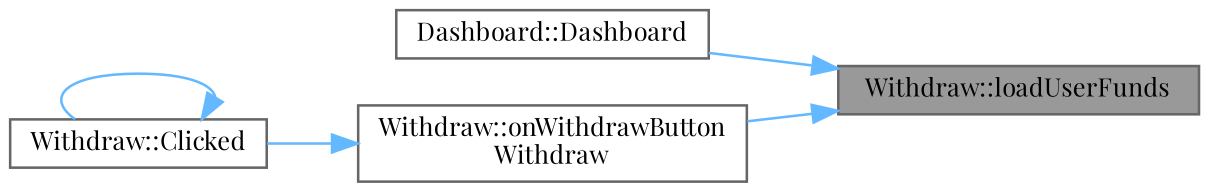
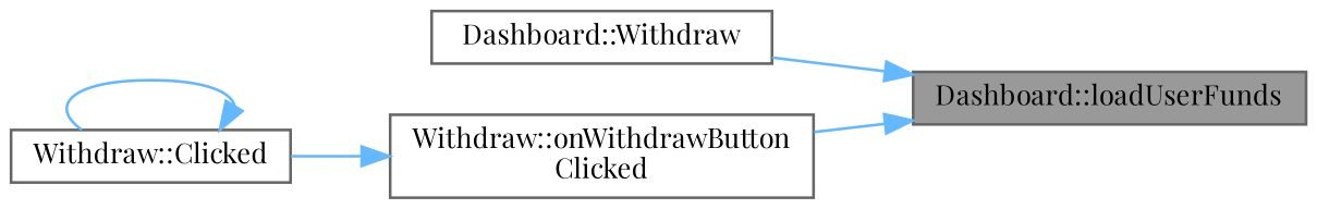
  digraph {
    fontname="Playfair Display"
    rankdir=RL
    node [color=grey40 fillcolor=white fontname="Playfair Display" fontsize=10 shape=box style=filled]
    edge [color=steelblue1 dir=back fontname="Playfair Display" fontsize=10 labelfontname=Helvetica labelfontsize=10 style=solid]
-   n1 [color=gray40 fillcolor=grey60 fontcolor=black height=0.2 label="Withdraw::loadUserFunds" width=0.4]
-   n2 [height=0.2 label="Dashboard::Dashboard" width=0.4]
-   n3 [height=0.2 label="Withdraw::onWithdrawButton\lWithdraw" width=0.4]
+   n1 [color=gray40 fillcolor=grey60 fontcolor=black height=0.2 label="Dashboard::loadUserFunds" width=0.4]
+   n2 [height=0.2 label="Dashboard::Withdraw" width=0.4]
+   n3 [height=0.2 label="Withdraw::onWithdrawButton\lClicked" width=0.4]
    n4 [height=0.2 label="Withdraw::Clicked" width=0.4]
    n1 -> n2
    n1 -> n3
    n3 -> n4
    n4 -> n4
  }
